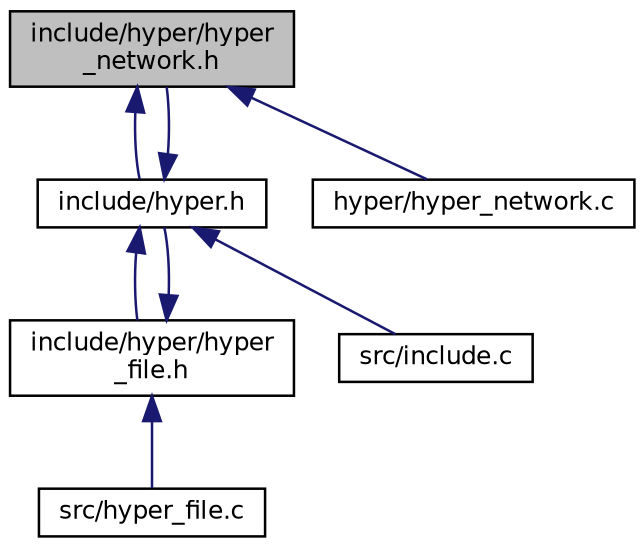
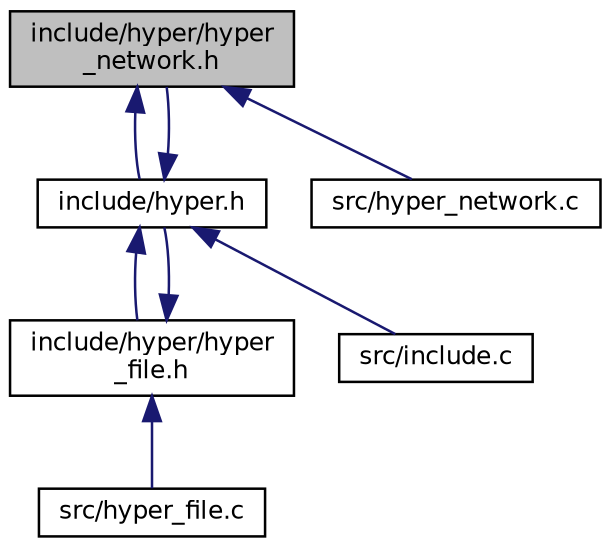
  digraph {
    node [color=black fillcolor=white fontname=Helvetica fontsize=10 shape=record style=filled]
    edge [color=midnightblue dir=back fontname=Helvetica fontsize=10 labelfontname=Helvetica labelfontsize=10 style=solid]
    n1 [fillcolor=grey75 fontcolor=black height=0.2 label="include/hyper/hyper\l_network.h" width=0.4]
    n2 [height=0.2 label="include/hyper.h" width=0.4]
-   n3 [height=0.2 label="hyper/hyper_network.c" width=0.4]
+   n3 [height=0.2 label="src/hyper_network.c" width=0.4]
    n4 [height=0.2 label="include/hyper/hyper\l_file.h" width=0.4]
    n5 [height=0.2 label="src/hyper_file.c" width=0.4]
    n6 [height=0.2 label="src/include.c" width=0.4]
    n1 -> n2
    n1 -> n3
    n2 -> n1
    n2 -> n4
    n2 -> n6
    n4 -> n2
    n4 -> n5
  }
